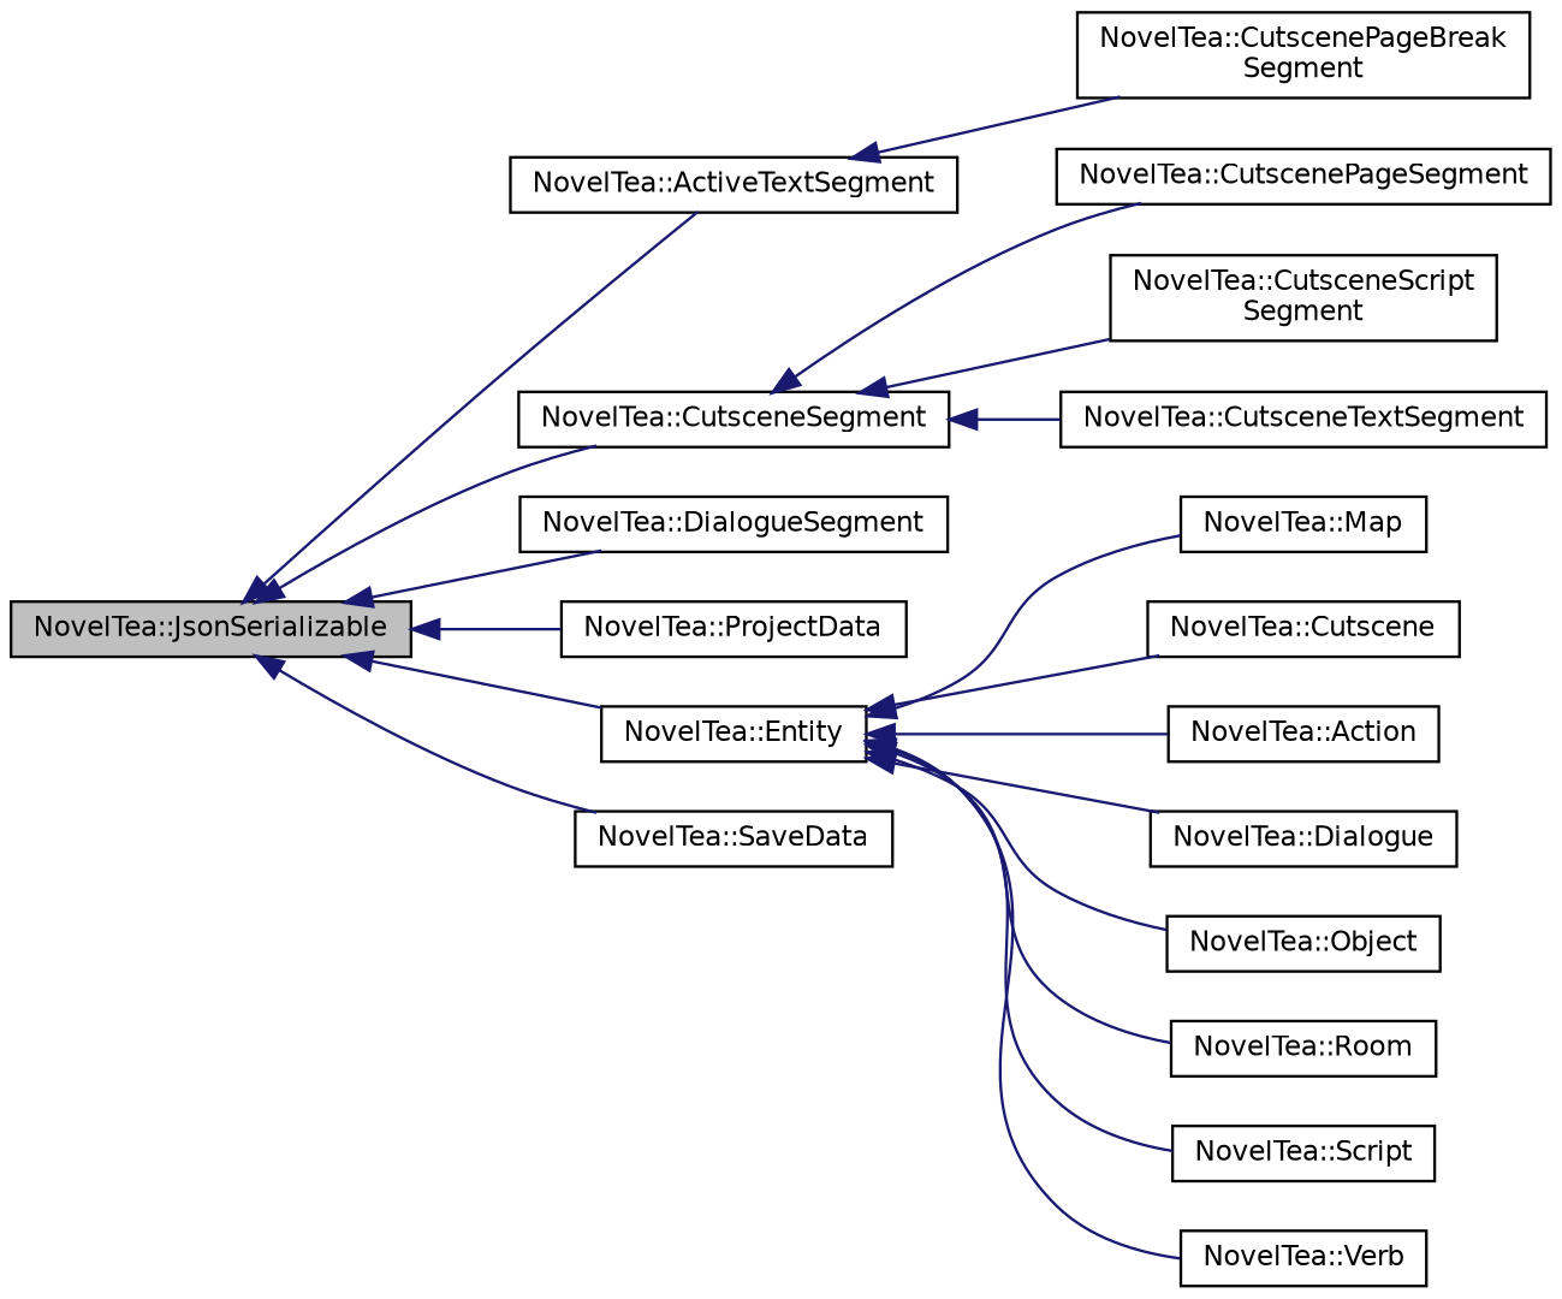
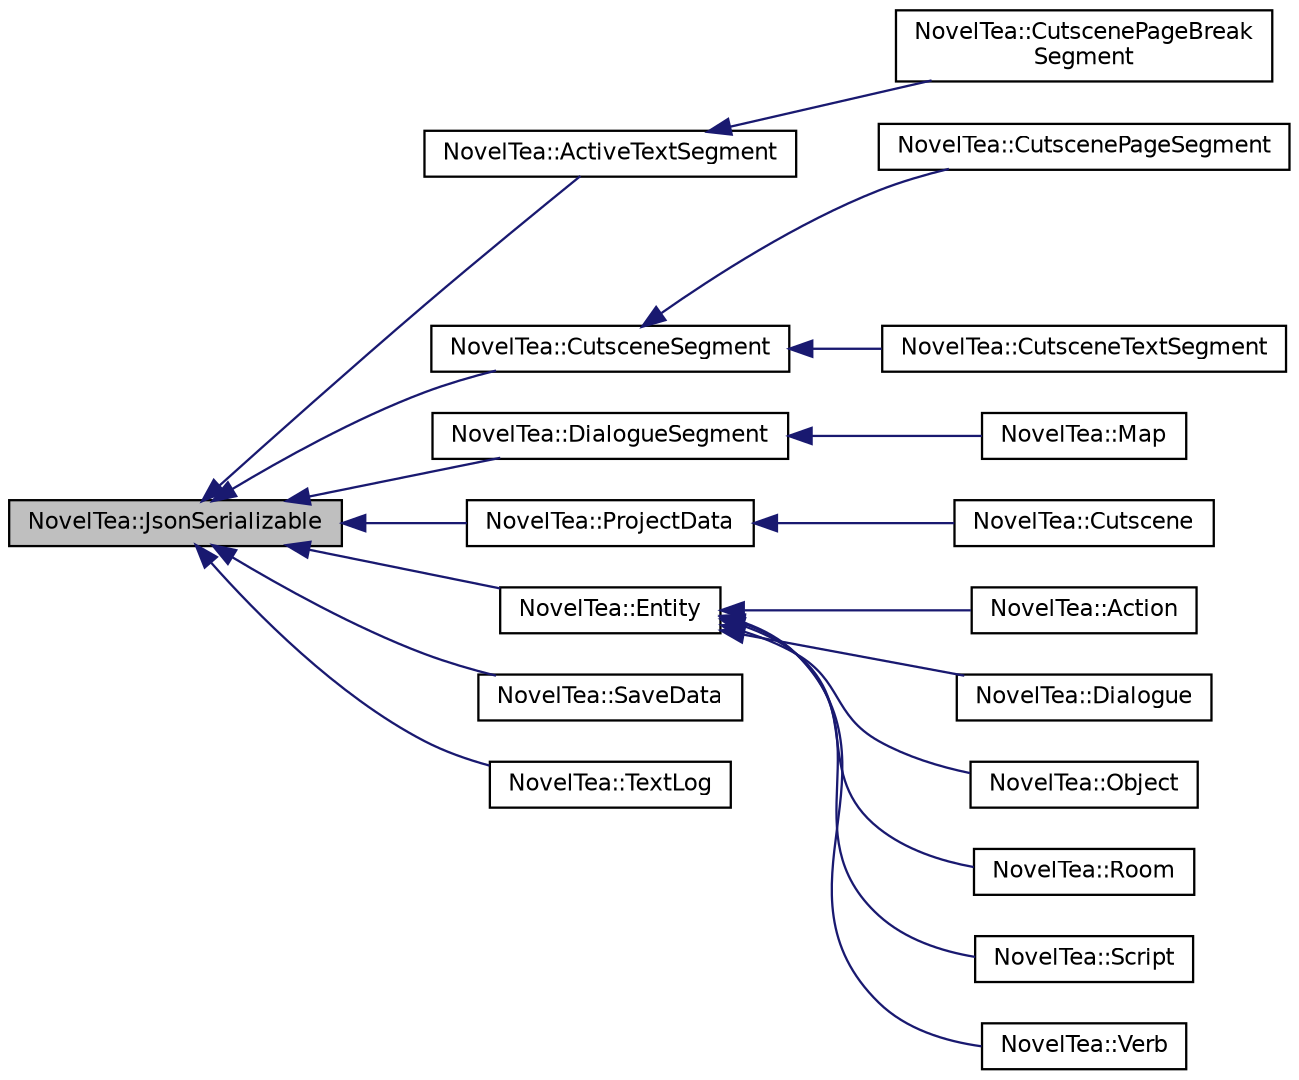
  digraph {
    rankdir=LR
    node [color=black fontname=Helvetica fontsize=10 shape=record]
    edge [color=midnightblue dir=back fontname=Helvetica fontsize=10 labelfontname=Helvetica labelfontsize=10 style=solid]
    n1 [fillcolor=grey75 fontcolor=black height=0.2 label="NovelTea::JsonSerializable" style=filled width=0.4]
    n2 [height=0.2 label="NovelTea::ActiveTextSegment" width=0.4]
    n3 [height=0.2 label="NovelTea::CutsceneSegment" width=0.4]
    n4 [height=0.2 label="NovelTea::DialogueSegment" width=0.4]
    n5 [height=0.2 label="NovelTea::Entity" width=0.4]
    n6 [height=0.2 label="NovelTea::ProjectData" width=0.4]
    n7 [height=0.2 label="NovelTea::SaveData" width=0.4]
+   n8 [height=0.2 label="NovelTea::TextLog" width=0.4]
    n9 [height=0.2 label="NovelTea::CutscenePageBreak\lSegment" width=0.4]
    n10 [height=0.2 label="NovelTea::CutscenePageSegment" width=0.4]
-   n11 [height=0.2 label="NovelTea::CutsceneScript\lSegment" width=0.4]
    n12 [height=0.2 label="NovelTea::CutsceneTextSegment" width=0.4]
    n13 [height=0.2 label="NovelTea::Action" width=0.4]
    n14 [height=0.2 label="NovelTea::Cutscene" width=0.4]
    n15 [height=0.2 label="NovelTea::Dialogue" width=0.4]
    n16 [height=0.2 label="NovelTea::Map" width=0.4]
    n17 [height=0.2 label="NovelTea::Object" width=0.4]
    n18 [height=0.2 label="NovelTea::Room" width=0.4]
    n19 [height=0.2 label="NovelTea::Script" width=0.4]
    n20 [height=0.2 label="NovelTea::Verb" width=0.4]
    n1 -> n2
    n1 -> n3
    n1 -> n4
    n1 -> n5
    n1 -> n6
    n1 -> n7
+   n1 -> n8
    n2 -> n9
    n3 -> n10
-   n3 -> n11
    n3 -> n12
    n5 -> n13
-   n5 -> n14
+   n6 -> n14
    n5 -> n15
-   n5 -> n16
+   n4 -> n16
    n5 -> n17
    n5 -> n18
    n5 -> n19
    n5 -> n20
  }
